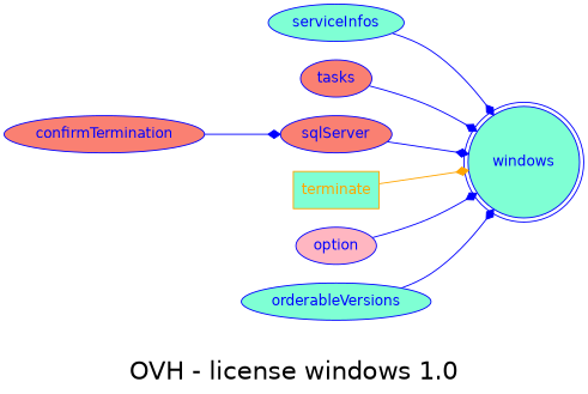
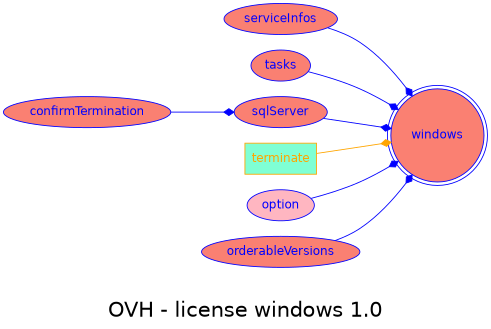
  digraph {
    fontname="DejaVu Sans"
    fontsize=24
    label="OVH - license windows 1.0"
    rankdir=LR
    splines=true
    node [color=blue fillcolor=salmon fontcolor=blue fontname="DejaVu Sans" shape=ellipse style=filled]
    edge [arrowhead=diamond arrowtail=none color=blue fontcolor=blue fontname="DejaVu Sans"]
-   windows [fillcolor=aquamarine shape=doublecircle]
-   serviceInfos [fillcolor=aquamarine]
+   windows [shape=doublecircle]
+   serviceInfos
    tasks
    confirmTermination
    sqlServer
    terminate [color=orange fillcolor=aquamarine fontcolor=orange shape=box]
    option [fillcolor=lightpink]
-   orderableVersions [fillcolor=aquamarine]
+   orderableVersions
    serviceInfos -> windows
    tasks -> windows
    confirmTermination -> sqlServer
    sqlServer -> windows
    terminate -> windows [color=orange fontcolor=orange]
    option -> windows
    orderableVersions -> windows
  }
